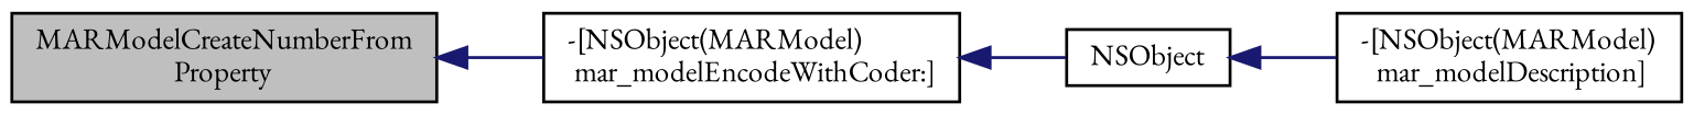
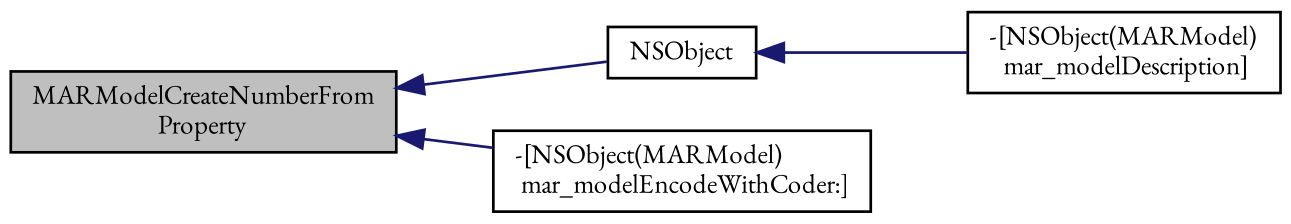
  digraph {
    fontname="EB Garamond"
    rankdir=LR
    node [color=black fillcolor=white fontname="EB Garamond" fontsize=10 shape=record style=filled]
    edge [color=midnightblue dir=back fontname="EB Garamond" fontsize=10 labelfontname=Helvetica labelfontsize=10 style=solid]
    n1 [fillcolor=grey75 fontcolor=black height=0.2 label="MARModelCreateNumberFrom\lProperty" width=0.4]
    n2 [height=0.2 label=NSObject width=0.4]
    n3 [height=0.2 label="-[NSObject(MARModel)\l mar_modelEncodeWithCoder:]" width=0.4]
    n4 [height=0.2 label="-[NSObject(MARModel)\l mar_modelDescription]" width=0.4]
-   n3 -> n2
+   n1 -> n2
    n1 -> n3
    n2 -> n4
  }
